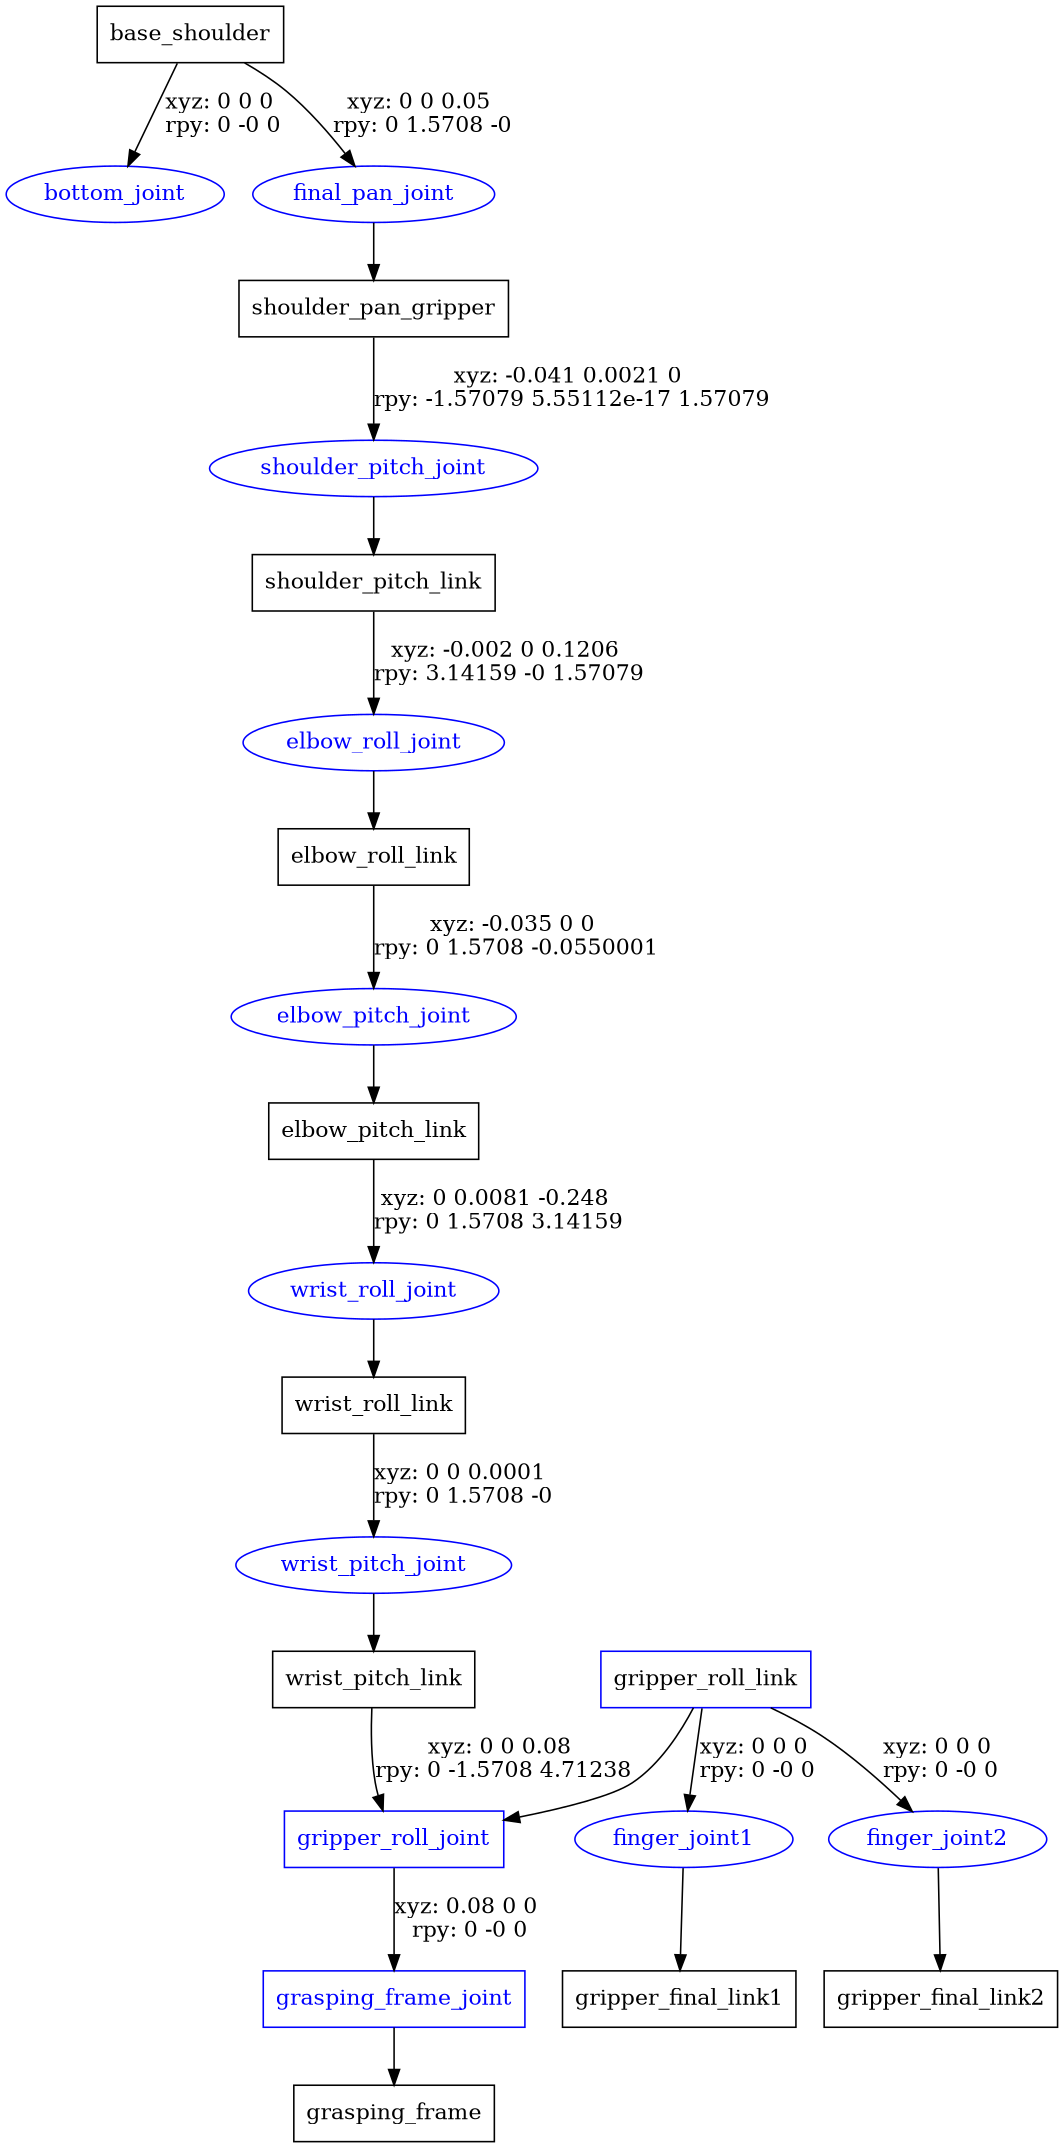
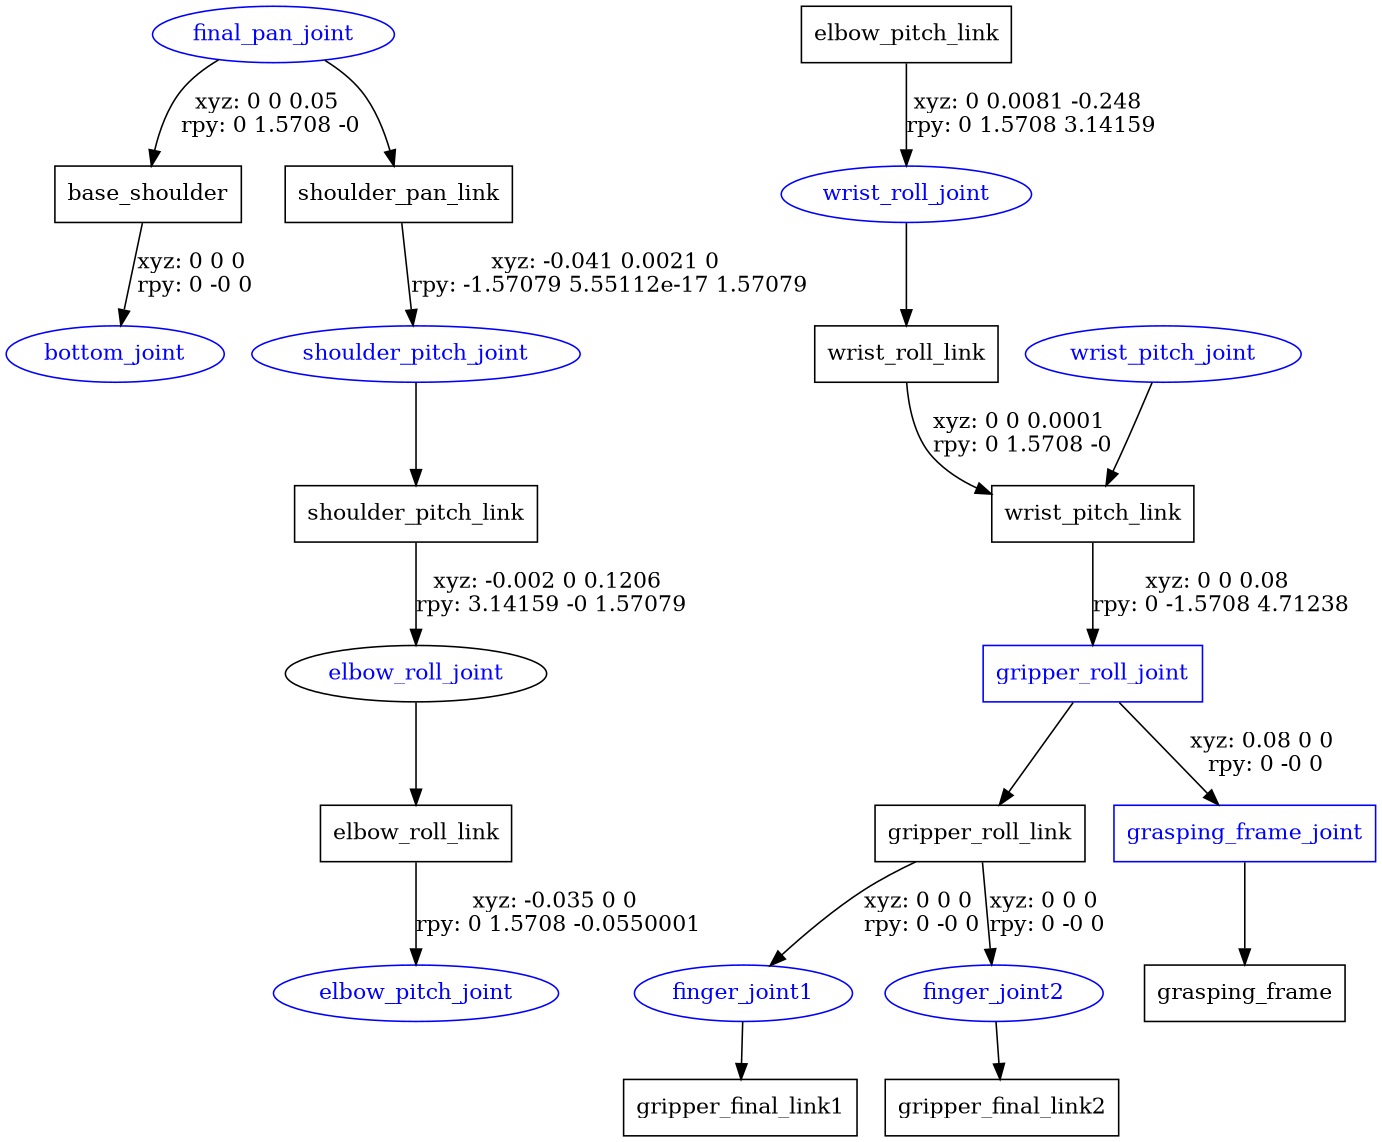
  digraph {
    node [shape=box]
    n1 [label=base_shoulder]
    bottom_joint [color=blue fontcolor=blue shape=ellipse]
    n3 [color=blue fontcolor=blue label=final_pan_joint shape=ellipse]
-   n4 [label=shoulder_pan_gripper]
+   n4 [label=shoulder_pan_link]
    shoulder_pitch_joint [color=blue fontcolor=blue shape=ellipse]
    n6 [label=shoulder_pitch_link]
-   elbow_roll_joint [color=blue fontcolor=blue shape=ellipse]
+   elbow_roll_joint [color=black fontcolor=blue shape=ellipse]
    n8 [label=elbow_roll_link]
    elbow_pitch_joint [color=blue fontcolor=blue shape=ellipse]
    n10 [label=elbow_pitch_link]
    wrist_roll_joint [color=blue fontcolor=blue shape=ellipse]
    n12 [label=wrist_roll_link]
    wrist_pitch_joint [color=blue fontcolor=blue shape=ellipse]
    n14 [label=wrist_pitch_link]
    gripper_roll_joint [color=blue fontcolor=blue]
-   n16 [label=gripper_roll_link color=blue]
+   n16 [label=gripper_roll_link]
    grasping_frame_joint [color=blue fontcolor=blue]
    finger_joint1 [color=blue fontcolor=blue shape=ellipse]
    finger_joint2 [color=blue fontcolor=blue shape=ellipse]
    n20 [label=gripper_final_link1]
    n21 [label=gripper_final_link2]
    n22 [label=grasping_frame]
    n1 -> bottom_joint [label="xyz: 0 0 0 \nrpy: 0 -0 0"]
-   n1 -> n3 [label="xyz: 0 0 0.05 \nrpy: 0 1.5708 -0"]
+   n3 -> n1 [label="xyz: 0 0 0.05 \nrpy: 0 1.5708 -0"]
    n3 -> n4
    n4 -> shoulder_pitch_joint [label="xyz: -0.041 0.0021 0 \nrpy: -1.57079 5.55112e-17 1.57079"]
    shoulder_pitch_joint -> n6
    n6 -> elbow_roll_joint [label="xyz: -0.002 0 0.1206 \nrpy: 3.14159 -0 1.57079"]
    elbow_roll_joint -> n8
    n8 -> elbow_pitch_joint [label="xyz: -0.035 0 0 \nrpy: 0 1.5708 -0.0550001"]
-   elbow_pitch_joint -> n10
    n10 -> wrist_roll_joint [label="xyz: 0 0.0081 -0.248 \nrpy: 0 1.5708 3.14159"]
    wrist_roll_joint -> n12
-   n12 -> wrist_pitch_joint [label="xyz: 0 0 0.0001 \nrpy: 0 1.5708 -0"]
+   n12 -> n14 [label="xyz: 0 0 0.0001 \nrpy: 0 1.5708 -0"]
    wrist_pitch_joint -> n14
    n14 -> gripper_roll_joint [label="xyz: 0 0 0.08 \nrpy: 0 -1.5708 4.71238"]
-   n16 -> gripper_roll_joint
+   gripper_roll_joint -> n16
    gripper_roll_joint -> grasping_frame_joint [label="xyz: 0.08 0 0 \nrpy: 0 -0 0"]
    n16 -> finger_joint1 [label="xyz: 0 0 0 \nrpy: 0 -0 0"]
    n16 -> finger_joint2 [label="xyz: 0 0 0 \nrpy: 0 -0 0"]
    grasping_frame_joint -> n22
    finger_joint1 -> n20
    finger_joint2 -> n21
  }
